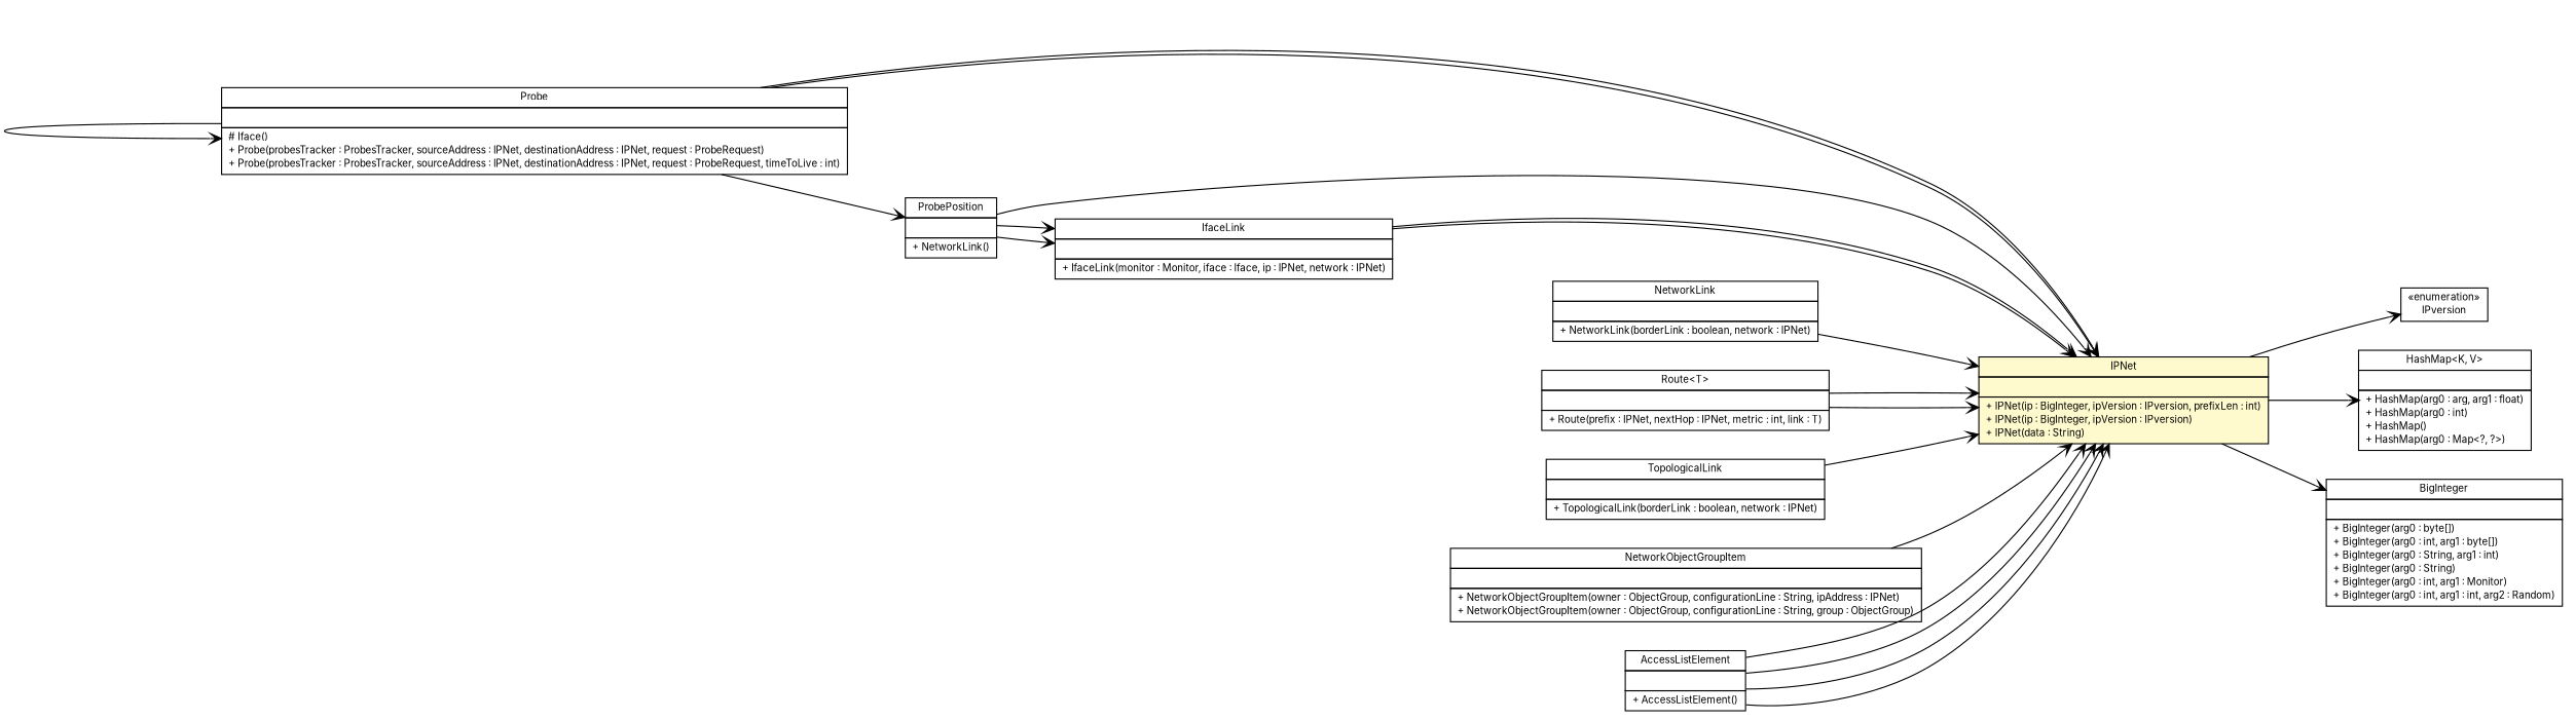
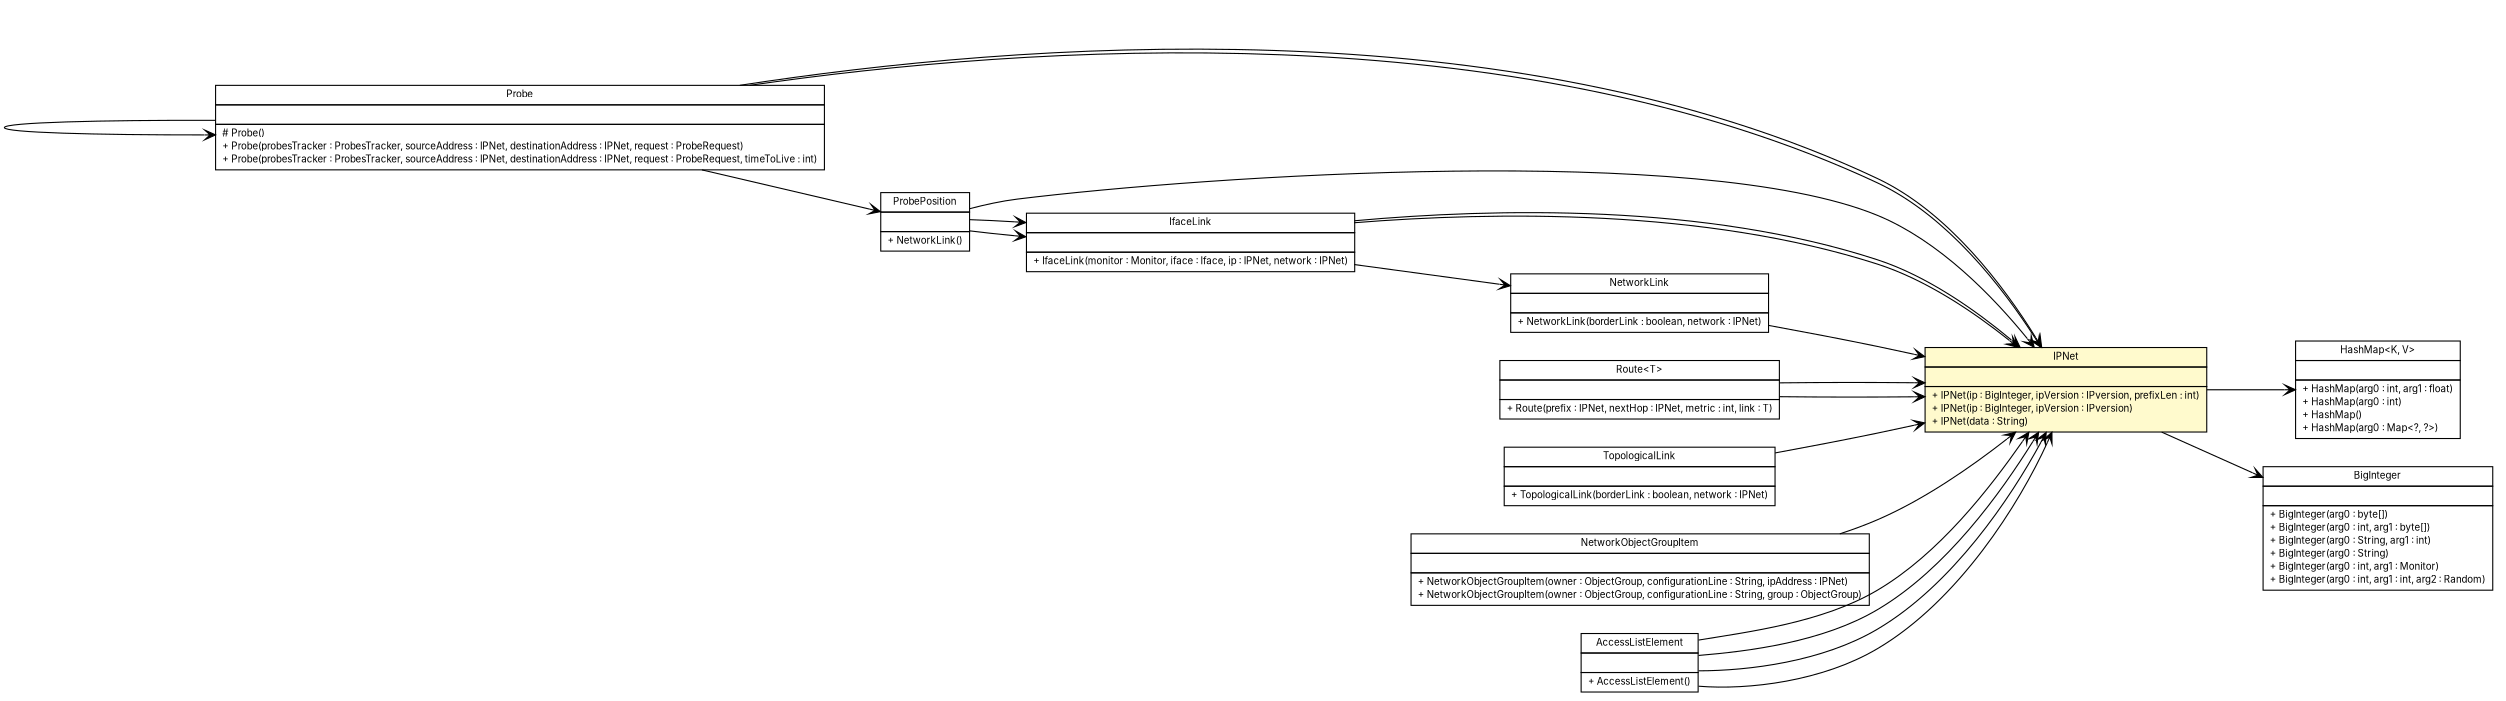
  digraph {
    fontname=Inter
    rankdir=LR
    node [fontcolor=black fontname=Inter fontsize=9.0 shape=plaintext]
    edge [arrowhead=open color=black fontcolor=black fontname=Inter fontsize=10.0 headport=p labelfontname=Helvetica labelfontsize=10 tailport=p]
-   n1 [label=<<table border="0" cellborder="1" cellspacing="0" cellpadding="2" port="p" href="./IPversion.html"> 		<tr><td><table border="0" cellspacing="0" cellpadding="1"> 			<tr><td> &laquo;enumeration&raquo; </td></tr> 			<tr><td> IPversion </td></tr> 		</table></td></tr> 		</table>>]
    n2 [label=<<table border="0" cellborder="1" cellspacing="0" cellpadding="2" port="p" bgcolor="lemonChiffon" href="./IPNet.html"> 		<tr><td><table border="0" cellspacing="0" cellpadding="1"> 			<tr><td> IPNet </td></tr> 		</table></td></tr> 		<tr><td><table border="0" cellspacing="0" cellpadding="1"> 			<tr><td align="left">  </td></tr> 		</table></td></tr> 		<tr><td><table border="0" cellspacing="0" cellpadding="1"> 			<tr><td align="left"> + IPNet(ip : BigInteger, ipVersion : IPversion, prefixLen : int) </td></tr> 			<tr><td align="left"> + IPNet(ip : BigInteger, ipVersion : IPversion) </td></tr> 			<tr><td align="left"> + IPNet(data : String) </td></tr> 		</table></td></tr> 		</table>>]
-   n3 [label=<<table border="0" cellborder="1" cellspacing="0" cellpadding="2" port="p" href="http://java.sun.com/j2se/1.4.2/docs/api/java/util/HashMap.html"> 		<tr><td><table border="0" cellspacing="0" cellpadding="1"> 			<tr><td> HashMap&lt;K, V&gt; </td></tr> 		</table></td></tr> 		<tr><td><table border="0" cellspacing="0" cellpadding="1"> 			<tr><td align="left">  </td></tr> 		</table></td></tr> 		<tr><td><table border="0" cellspacing="0" cellpadding="1"> 			<tr><td align="left"> + HashMap(arg0 : arg, arg1 : float) </td></tr> 			<tr><td align="left"> + HashMap(arg0 : int) </td></tr> 			<tr><td align="left"> + HashMap() </td></tr> 			<tr><td align="left"> + HashMap(arg0 : Map&lt;?, ?&gt;) </td></tr> 		</table></td></tr> 		</table>>]
+   n3 [label=<<table border="0" cellborder="1" cellspacing="0" cellpadding="2" port="p" href="http://java.sun.com/j2se/1.4.2/docs/api/java/util/HashMap.html"> 		<tr><td><table border="0" cellspacing="0" cellpadding="1"> 			<tr><td> HashMap&lt;K, V&gt; </td></tr> 		</table></td></tr> 		<tr><td><table border="0" cellspacing="0" cellpadding="1"> 			<tr><td align="left">  </td></tr> 		</table></td></tr> 		<tr><td><table border="0" cellspacing="0" cellpadding="1"> 			<tr><td align="left"> + HashMap(arg0 : int, arg1 : float) </td></tr> 			<tr><td align="left"> + HashMap(arg0 : int) </td></tr> 			<tr><td align="left"> + HashMap() </td></tr> 			<tr><td align="left"> + HashMap(arg0 : Map&lt;?, ?&gt;) </td></tr> 		</table></td></tr> 		</table>>]
    n4 [label=<<table border="0" cellborder="1" cellspacing="0" cellpadding="2" port="p" href="http://java.sun.com/j2se/1.4.2/docs/api/java/math/BigInteger.html"> 		<tr><td><table border="0" cellspacing="0" cellpadding="1"> 			<tr><td> BigInteger </td></tr> 		</table></td></tr> 		<tr><td><table border="0" cellspacing="0" cellpadding="1"> 			<tr><td align="left">  </td></tr> 		</table></td></tr> 		<tr><td><table border="0" cellspacing="0" cellpadding="1"> 			<tr><td align="left"> + BigInteger(arg0 : byte[]) </td></tr> 			<tr><td align="left"> + BigInteger(arg0 : int, arg1 : byte[]) </td></tr> 			<tr><td align="left"> + BigInteger(arg0 : String, arg1 : int) </td></tr> 			<tr><td align="left"> + BigInteger(arg0 : String) </td></tr> 			<tr><td align="left"> + BigInteger(arg0 : int, arg1 : Monitor) </td></tr> 			<tr><td align="left"> + BigInteger(arg0 : int, arg1 : int, arg2 : Random) </td></tr> 		</table></td></tr> 		</table>>]
    n5 [label=<<table border="0" cellborder="1" cellspacing="0" cellpadding="2" port="p" href="../../core/monitor/ProbePosition.html"> 		<tr><td><table border="0" cellspacing="0" cellpadding="1"> 			<tr><td> ProbePosition </td></tr> 		</table></td></tr> 		<tr><td><table border="0" cellspacing="0" cellpadding="1"> 			<tr><td align="left">  </td></tr> 		</table></td></tr> 		<tr><td><table border="0" cellspacing="0" cellpadding="1"> 			<tr><td align="left"> + NetworkLink() </td></tr> 		</table></td></tr> 		</table>>]
    n6 [label=<<table border="0" cellborder="1" cellspacing="0" cellpadding="2" port="p" href="../../core/network/IfaceLink.html"> 		<tr><td><table border="0" cellspacing="0" cellpadding="1"> 			<tr><td> IfaceLink </td></tr> 		</table></td></tr> 		<tr><td><table border="0" cellspacing="0" cellpadding="1"> 			<tr><td align="left">  </td></tr> 		</table></td></tr> 		<tr><td><table border="0" cellspacing="0" cellpadding="1"> 			<tr><td align="left"> + IfaceLink(monitor : Monitor, iface : Iface, ip : IPNet, network : IPNet) </td></tr> 		</table></td></tr> 		</table>>]
    n7 [label=<<table border="0" cellborder="1" cellspacing="0" cellpadding="2" port="p" href="../../core/topology/NetworkLink.html"> 		<tr><td><table border="0" cellspacing="0" cellpadding="1"> 			<tr><td> NetworkLink </td></tr> 		</table></td></tr> 		<tr><td><table border="0" cellspacing="0" cellpadding="1"> 			<tr><td align="left">  </td></tr> 		</table></td></tr> 		<tr><td><table border="0" cellspacing="0" cellpadding="1"> 			<tr><td align="left"> + NetworkLink(borderLink : boolean, network : IPNet) </td></tr> 		</table></td></tr> 		</table>>]
-   n8 [label=<<table border="0" cellborder="1" cellspacing="0" cellpadding="2" port="p" href="../../core/monitor/Probe.html"> 		<tr><td><table border="0" cellspacing="0" cellpadding="1"> 			<tr><td> Probe </td></tr> 		</table></td></tr> 		<tr><td><table border="0" cellspacing="0" cellpadding="1"> 			<tr><td align="left">  </td></tr> 		</table></td></tr> 		<tr><td><table border="0" cellspacing="0" cellpadding="1"> 			<tr><td align="left"> # Iface() </td></tr> 			<tr><td align="left"> + Probe(probesTracker : ProbesTracker, sourceAddress : IPNet, destinationAddress : IPNet, request : ProbeRequest) </td></tr> 			<tr><td align="left"> + Probe(probesTracker : ProbesTracker, sourceAddress : IPNet, destinationAddress : IPNet, request : ProbeRequest, timeToLive : int) </td></tr> 		</table></td></tr> 		</table>>]
+   n8 [label=<<table border="0" cellborder="1" cellspacing="0" cellpadding="2" port="p" href="../../core/monitor/Probe.html"> 		<tr><td><table border="0" cellspacing="0" cellpadding="1"> 			<tr><td> Probe </td></tr> 		</table></td></tr> 		<tr><td><table border="0" cellspacing="0" cellpadding="1"> 			<tr><td align="left">  </td></tr> 		</table></td></tr> 		<tr><td><table border="0" cellspacing="0" cellpadding="1"> 			<tr><td align="left"> # Probe() </td></tr> 			<tr><td align="left"> + Probe(probesTracker : ProbesTracker, sourceAddress : IPNet, destinationAddress : IPNet, request : ProbeRequest) </td></tr> 			<tr><td align="left"> + Probe(probesTracker : ProbesTracker, sourceAddress : IPNet, destinationAddress : IPNet, request : ProbeRequest, timeToLive : int) </td></tr> 		</table></td></tr> 		</table>>]
    n9 [label=<<table border="0" cellborder="1" cellspacing="0" cellpadding="2" port="p" href="../../core/network/Route.html"> 		<tr><td><table border="0" cellspacing="0" cellpadding="1"> 			<tr><td> Route&lt;T&gt; </td></tr> 		</table></td></tr> 		<tr><td><table border="0" cellspacing="0" cellpadding="1"> 			<tr><td align="left">  </td></tr> 		</table></td></tr> 		<tr><td><table border="0" cellspacing="0" cellpadding="1"> 			<tr><td align="left"> + Route(prefix : IPNet, nextHop : IPNet, metric : int, link : T) </td></tr> 		</table></td></tr> 		</table>>]
    n10 [label=<<table border="0" cellborder="1" cellspacing="0" cellpadding="2" port="p" href="../../core/topology/TopologicalLink.html"> 		<tr><td><table border="0" cellspacing="0" cellpadding="1"> 			<tr><td> TopologicalLink </td></tr> 		</table></td></tr> 		<tr><td><table border="0" cellspacing="0" cellpadding="1"> 			<tr><td align="left">  </td></tr> 		</table></td></tr> 		<tr><td><table border="0" cellspacing="0" cellpadding="1"> 			<tr><td align="left"> + TopologicalLink(borderLink : boolean, network : IPNet) </td></tr> 		</table></td></tr> 		</table>>]
    n11 [label=<<table border="0" cellborder="1" cellspacing="0" cellpadding="2" port="p" href="../../equipments/cisco/pix/NetworkObjectGroupItem.html"> 		<tr><td><table border="0" cellspacing="0" cellpadding="1"> 			<tr><td> NetworkObjectGroupItem </td></tr> 		</table></td></tr> 		<tr><td><table border="0" cellspacing="0" cellpadding="1"> 			<tr><td align="left">  </td></tr> 		</table></td></tr> 		<tr><td><table border="0" cellspacing="0" cellpadding="1"> 			<tr><td align="left"> + NetworkObjectGroupItem(owner : ObjectGroup, configurationLine : String, ipAddress : IPNet) </td></tr> 			<tr><td align="left"> + NetworkObjectGroupItem(owner : ObjectGroup, configurationLine : String, group : ObjectGroup) </td></tr> 		</table></td></tr> 		</table>>]
    n12 [label=<<table border="0" cellborder="1" cellspacing="0" cellpadding="2" port="p" href="../../equipments/cisco/router/AccessListElement.html"> 		<tr><td><table border="0" cellspacing="0" cellpadding="1"> 			<tr><td> AccessListElement </td></tr> 		</table></td></tr> 		<tr><td><table border="0" cellspacing="0" cellpadding="1"> 			<tr><td align="left">  </td></tr> 		</table></td></tr> 		<tr><td><table border="0" cellspacing="0" cellpadding="1"> 			<tr><td align="left"> + AccessListElement() </td></tr> 		</table></td></tr> 		</table>>]
-   n2 -> n1
    n2 -> n3
    n2 -> n4
    n5 -> n2
    n5 -> n6
    n5 -> n6
    n6 -> n2
    n6 -> n2
+   n6 -> n7
    n7 -> n2
    n8 -> n2
    n8 -> n2
    n8 -> n5
    n8 -> n8
    n9 -> n2
    n9 -> n2
    n10 -> n2
    n11 -> n2
    n12 -> n2
    n12 -> n2
    n12 -> n2
    n12 -> n2
  }
